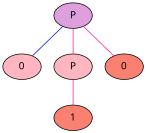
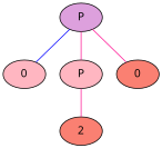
  graph {
    fontname="Noto Sans"
    node [style=filled fillcolor=lightpink fontname="Noto Sans"]
    edge [color=deeppink fontname="Noto Sans"]
    n1 [label=P fillcolor=plum]
    n2 [label=0]
    n3 [label=P]
    n4 [label=0 fillcolor=salmon]
-   n5 [label=1 fillcolor=salmon]
+   n5 [label=2 fillcolor=salmon]
    n1 -- n2 [color=blue]
    n1 -- n3
    n1 -- n4
    n3 -- n5
  }
